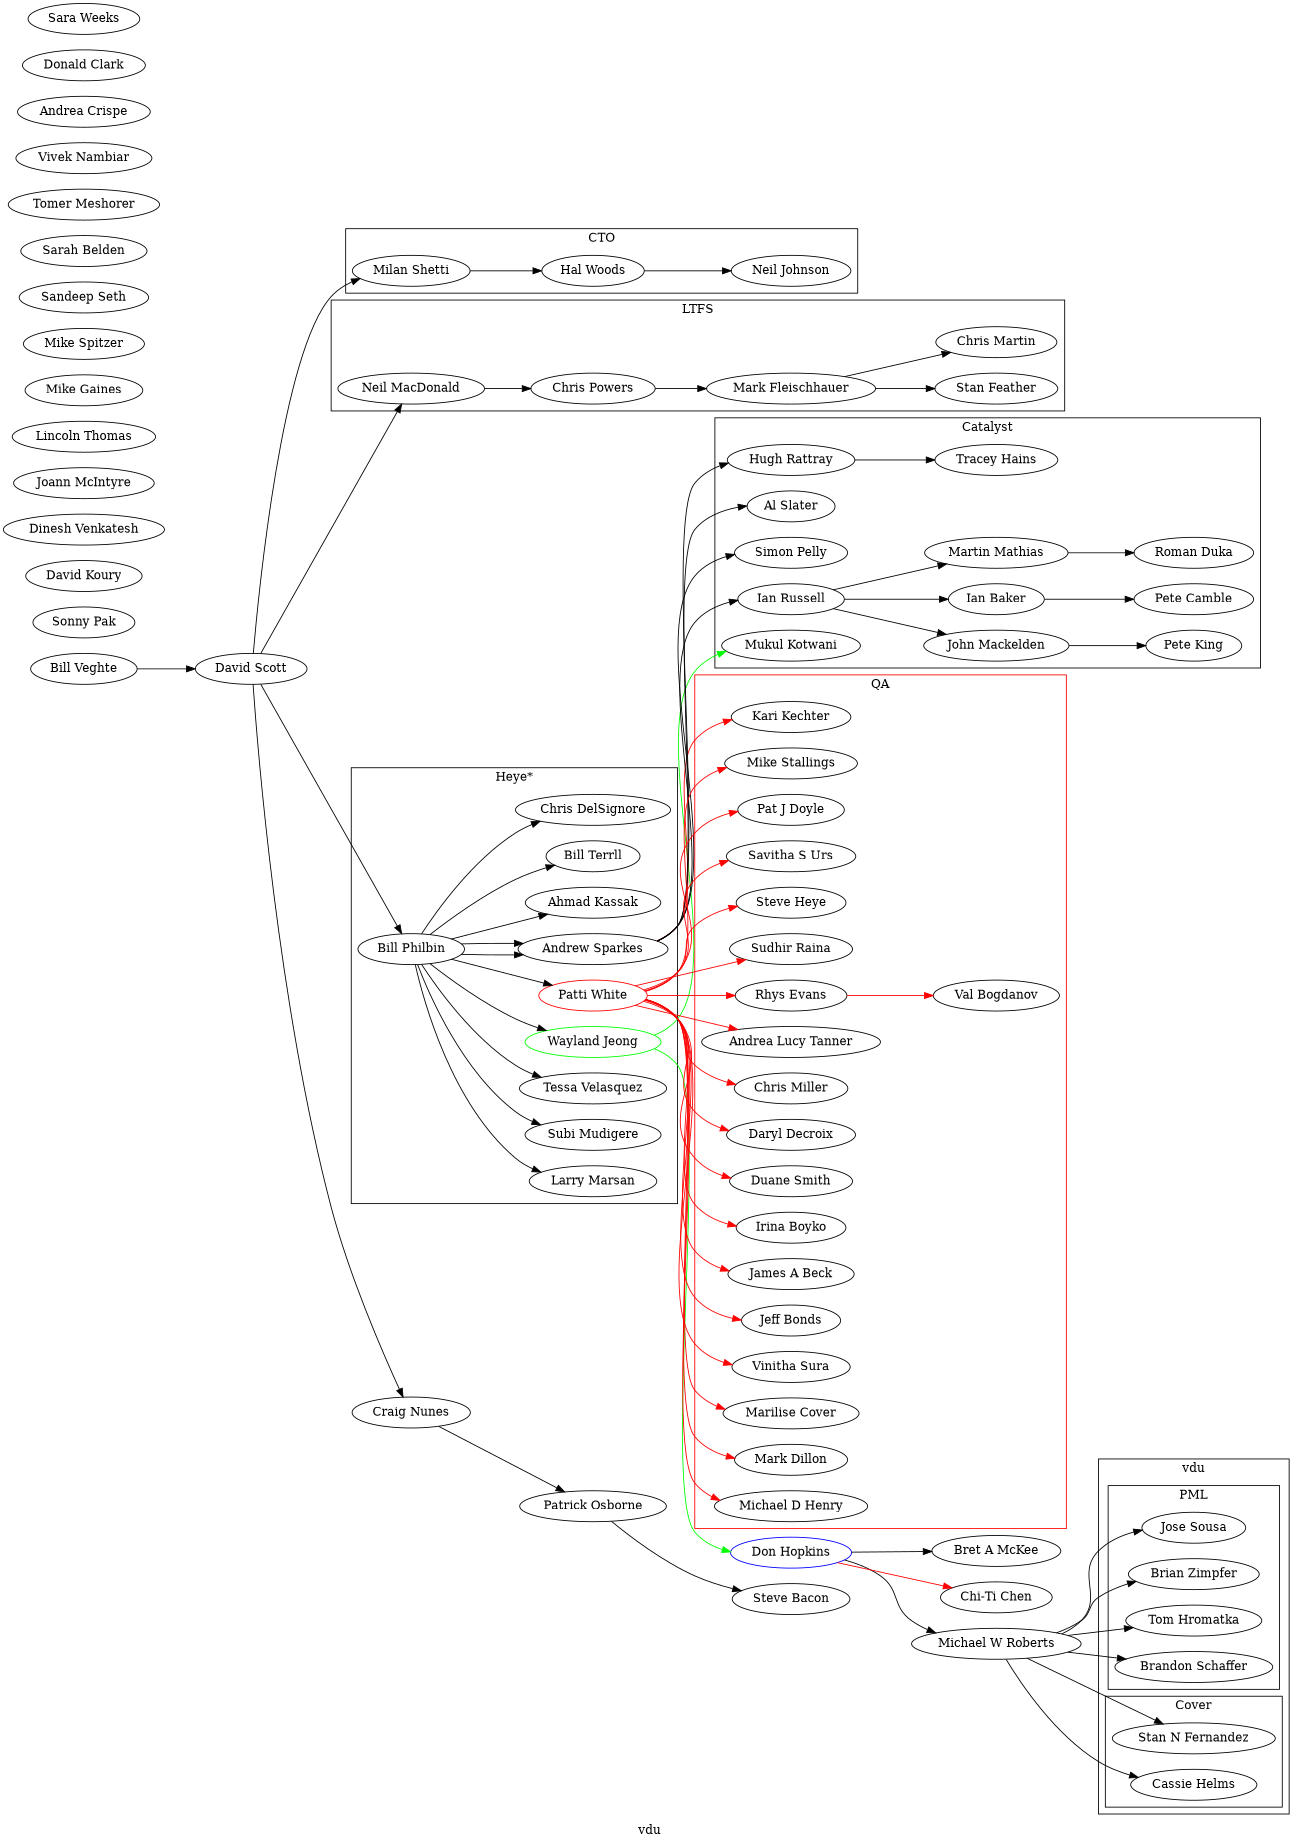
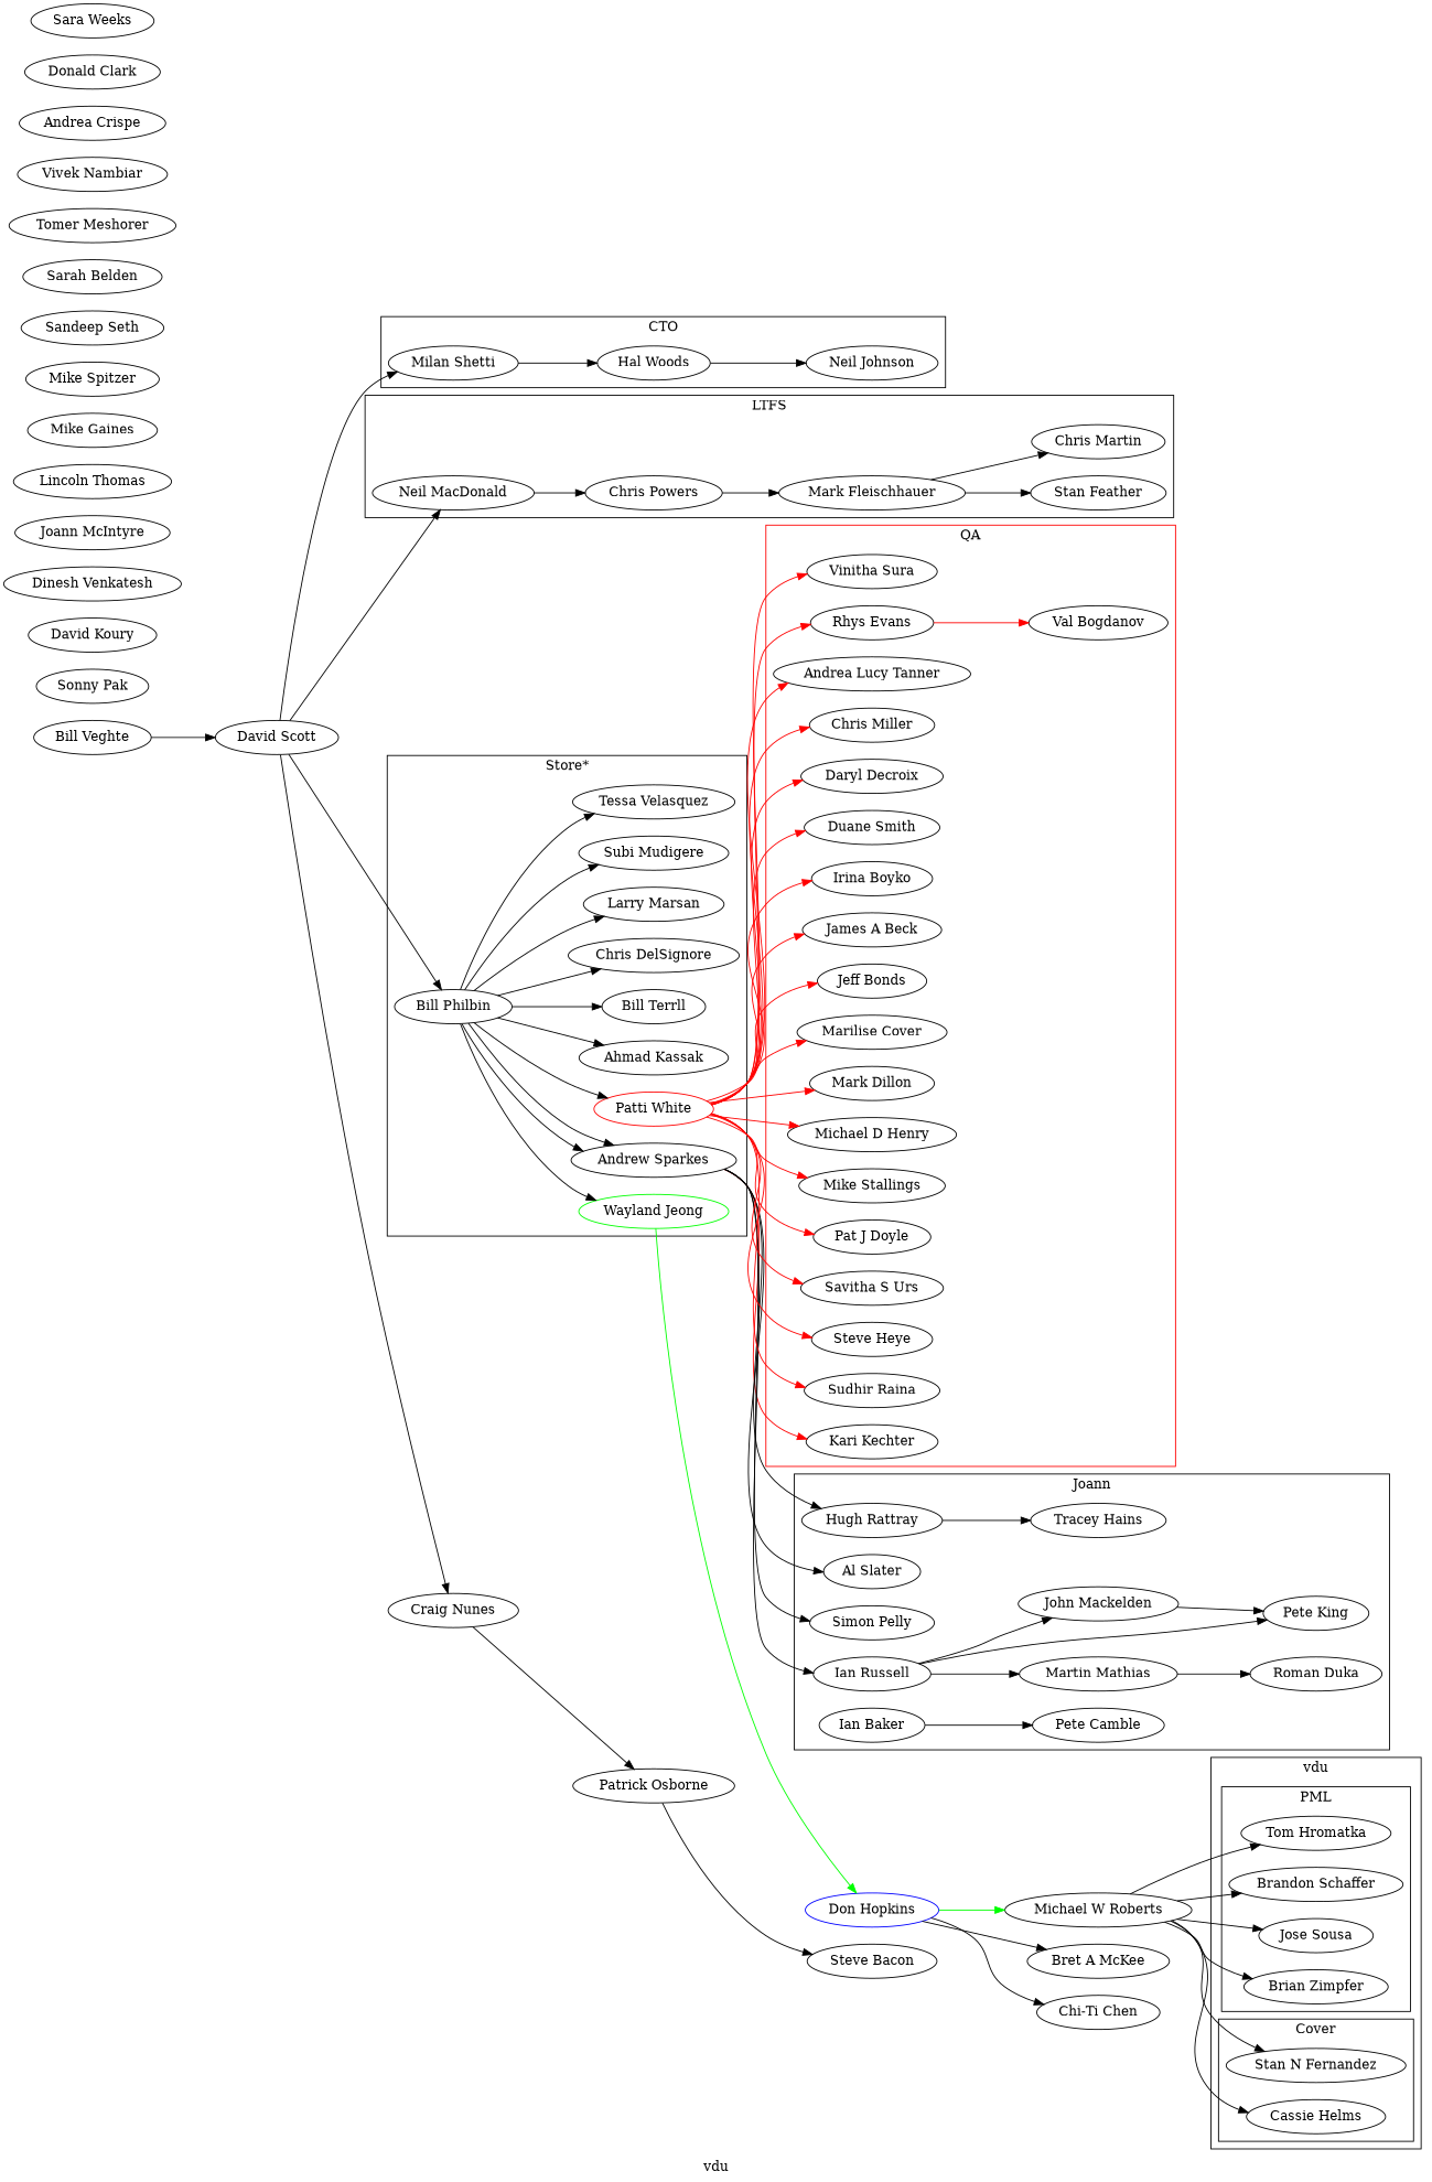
  digraph {
    label=vdu
    rankdir=LR
    n1 [label="Milan Shetti"]
    n2 [label="Hal Woods"]
    n3 [label="Neil Johnson"]
    n4 [label="Neil MacDonald"]
    n5 [label="Chris Powers"]
    n6 [label="Mark Fleischhauer"]
    n7 [label="Stan Feather"]
    n8 [label="Chris Martin"]
    n9 [label="Bill Philbin"]
    n10 [color=green label="Wayland Jeong"]
    n11 [label="Andrew Sparkes"]
    n12 [color=red label="Patti White"]
    n13 [label="Ahmad Kassak"]
    n14 [label="Bill Terrll"]
    n15 [label="Chris DelSignore"]
    n16 [label="Larry Marsan"]
    n17 [label="Subi Mudigere"]
    n18 [label="Tessa Velasquez"]
    n19 [label="Rhys Evans"]
    n20 [label="Andrea Lucy Tanner"]
    n21 [label="Chris Miller"]
    n22 [label="Daryl Decroix"]
    n23 [label="Duane Smith"]
    n24 [label="Irina Boyko"]
    n25 [label="James A Beck"]
    n26 [label="Jeff Bonds"]
    n27 [label="Kari Kechter"]
    n28 [label="Marilise Cover"]
    n29 [label="Mark Dillon"]
    n30 [label="Michael D Henry"]
    n31 [label="Mike Stallings"]
    n32 [label="Pat J Doyle"]
    n33 [label="Savitha S Urs"]
    n34 [label="Steve Heye"]
    n35 [label="Sudhir Raina"]
    n36 [label="Vinitha Sura"]
    n37 [label="Val Bogdanov"]
-   n38 [label="Mukul Kotwani"]
    n39 [label="Al Slater"]
    n40 [label="Simon Pelly"]
    n41 [label="Ian Russell"]
    n42 [label="Hugh Rattray"]
    n43 [label="John Mackelden"]
    n44 [label="Ian Baker"]
    n45 [label="Martin Mathias"]
    n46 [label="Pete King"]
    n47 [label="Pete Camble"]
    n48 [label="Roman Duka"]
    n49 [label="Tracey Hains"]
    n50 [label="Bill Veghte"]
    n51 [label="David Scott"]
    n52 [label="Craig Nunes"]
    n53 [color=blue label="Don Hopkins"]
    n54 [label="Michael W Roberts"]
    n55 [label="Patrick Osborne"]
    n56 [label="Steve Bacon"]
    n57 [label="Tom Hromatka"]
    n58 [label="Brandon Schaffer"]
    n59 [label="Jose Sousa"]
    n60 [label="Brian Zimpfer"]
    n61 [label="Stan N Fernandez"]
    n62 [label="Cassie Helms"]
    n63 [label="Bret A McKee"]
    n64 [label="Chi-Ti Chen"]
    n65 [label="Sonny Pak"]
    n66 [label="David Koury"]
    n67 [label="Dinesh Venkatesh"]
    n68 [label="Joann McIntyre"]
    n69 [label="Lincoln Thomas"]
    n70 [label="Mike Gaines"]
    n71 [label="Mike Spitzer"]
    n72 [label="Sandeep Seth"]
    n73 [label="Sarah Belden"]
    n74 [label="Tomer Meshorer"]
    n75 [label="Vivek Nambiar"]
    n76 [label="Andrea Crispe"]
    n77 [label="Donald Clark"]
    n78 [label="Sara Weeks"]
    subgraph sub_1 {
      label=Managers
      n50
      n51
      n52
      n53
      n54
      n55
      n56
      subgraph cluster_2 {
        label=CTO
        n1
        n2
        n3
      }
      subgraph cluster_3 {
        label=LTFS
        n4
        n5
        n6
        n7
        n8
      }
      subgraph cluster_4 {
-       label="Heye*"
+       label="Store*"
        n9
        n10
        n11
        n12
        n13
        n14
        n15
        n16
        n17
        n18
      }
      subgraph cluster_5 {
        color=red
        label=QA
        rankdir=TB
        n19
        n20
        n21
        n22
        n23
        n24
        n25
        n26
        n27
        n28
        n29
        n30
        n31
        n32
        n33
        n34
        n35
        n36
        n37
      }
      subgraph cluster_6 {
-       label=Catalyst
-       n38
+       label=Joann
        n39
        n40
        n41
        n42
        n43
        n44
        n45
        n46
        n47
        n48
        n49
      }
    }
    subgraph cluster_7 {
      subgraph cluster_8 {
        label=PML
        n57
        n58
        n59
        n60
      }
      subgraph cluster_9 {
        label=Cover
        n61
        n62
      }
    }
    n1 -> n2
    n2 -> n3
    n4 -> n5
    n5 -> n6
    n6 -> n7
    n6 -> n8
    n9 -> n10
    n9 -> n11
    n9 -> n11
    n9 -> n12
    n9 -> n13
    n9 -> n14
    n9 -> n15
    n9 -> n16
    n9 -> n17
    n9 -> n18
-   n10 -> n38 [color=green]
    n10 -> n53 [color=green]
    n11 -> n27 [color=red]
    n11 -> n39
    n11 -> n40
    n11 -> n41
    n11 -> n42
    n12 -> n19 [color=red]
    n12 -> n20 [color=red]
    n12 -> n21 [color=red]
    n12 -> n22 [color=red]
    n12 -> n23 [color=red]
    n12 -> n24 [color=red]
    n12 -> n25 [color=red]
    n12 -> n26 [color=red]
    n12 -> n28 [color=red]
    n12 -> n29 [color=red]
    n12 -> n30 [color=red]
    n12 -> n31 [color=red]
    n12 -> n32 [color=red]
    n12 -> n33 [color=red]
    n12 -> n34 [color=red]
    n12 -> n35 [color=red]
    n12 -> n36 [color=red]
    n19 -> n37 [color=red]
    n41 -> n43
-   n41 -> n44
+   n41 -> n46
    n41 -> n45
    n42 -> n49
    n43 -> n46
    n44 -> n47
    n45 -> n48
    n50 -> n51
    n51 -> n1
    n51 -> n4
    n51 -> n9
    n51 -> n52
    n52 -> n55
-   n53 -> n54 [color=black]
+   n53 -> n54 [color=green]
    n53 -> n63
-   n53 -> n64 [color=red]
+   n53 -> n64
    n54 -> n57
    n54 -> n58
    n54 -> n59
    n54 -> n60
    n54 -> n61
    n54 -> n62
    n55 -> n56
  }
